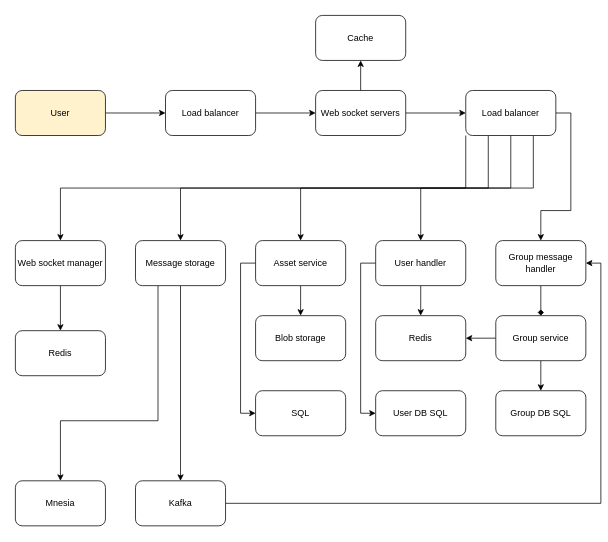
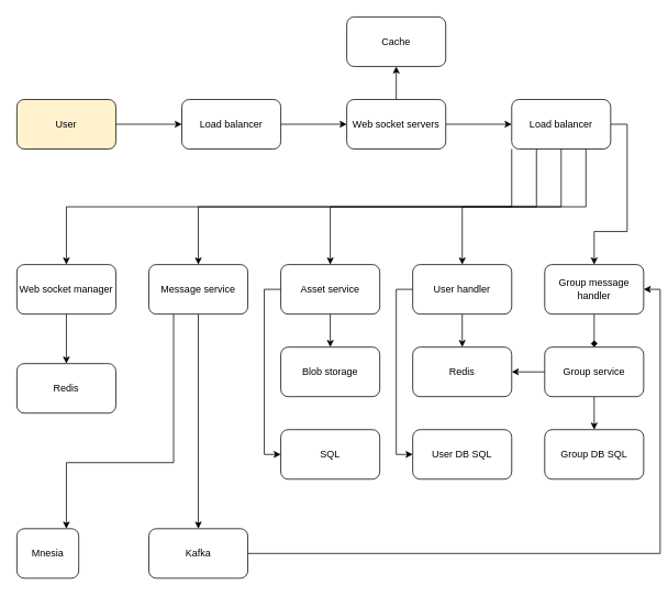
  <mxCell id="0" />
  <mxCell id="1" parent="0" />
  <mxCell id="2" style="edgeStyle=orthogonalEdgeStyle;rounded=0;orthogonalLoop=1;jettySize=auto;html=1;exitX=1;exitY=0.5;exitDx=0;exitDy=0;entryX=0;entryY=0.5;entryDx=0;entryDy=0;" parent="1" source="3" target="5" edge="1"><mxGeometry relative="1" as="geometry" /></mxCell>
  <mxCell id="3" value="User" style="rounded=1;whiteSpace=wrap;html=1;fillColor=#fff2cc;" parent="1" vertex="1"><mxGeometry x="20" y="120" width="120" height="60" as="geometry" /></mxCell>
  <mxCell id="4" style="edgeStyle=orthogonalEdgeStyle;rounded=0;orthogonalLoop=1;jettySize=auto;html=1;exitX=1;exitY=0.5;exitDx=0;exitDy=0;entryX=0;entryY=0.5;entryDx=0;entryDy=0;" parent="1" source="5" target="8" edge="1"><mxGeometry relative="1" as="geometry" /></mxCell>
  <mxCell id="5" value="Load balancer" style="rounded=1;whiteSpace=wrap;html=1;" parent="1" vertex="1"><mxGeometry x="220" y="120" width="120" height="60" as="geometry" /></mxCell>
  <mxCell id="6" style="edgeStyle=orthogonalEdgeStyle;rounded=0;orthogonalLoop=1;jettySize=auto;html=1;exitX=1;exitY=0.5;exitDx=0;exitDy=0;entryX=0;entryY=0.5;entryDx=0;entryDy=0;" parent="1" source="8" target="14" edge="1"><mxGeometry relative="1" as="geometry" /></mxCell>
  <mxCell id="7" style="edgeStyle=orthogonalEdgeStyle;rounded=0;orthogonalLoop=1;jettySize=auto;html=1;exitX=0.5;exitY=0;exitDx=0;exitDy=0;entryX=0.5;entryY=1;entryDx=0;entryDy=0;" parent="1" source="8" target="30" edge="1"><mxGeometry relative="1" as="geometry" /></mxCell>
  <mxCell id="8" value="Web socket servers" style="rounded=1;whiteSpace=wrap;html=1;" parent="1" vertex="1"><mxGeometry x="420" y="120" width="120" height="60" as="geometry" /></mxCell>
  <mxCell id="9" style="edgeStyle=orthogonalEdgeStyle;rounded=0;orthogonalLoop=1;jettySize=auto;html=1;exitX=0;exitY=1;exitDx=0;exitDy=0;entryX=0.5;entryY=0;entryDx=0;entryDy=0;" parent="1" source="14" target="16" edge="1"><mxGeometry relative="1" as="geometry" /></mxCell>
  <mxCell id="10" style="edgeStyle=orthogonalEdgeStyle;rounded=0;orthogonalLoop=1;jettySize=auto;html=1;exitX=0.25;exitY=1;exitDx=0;exitDy=0;entryX=0.5;entryY=0;entryDx=0;entryDy=0;" parent="1" source="14" target="19" edge="1"><mxGeometry relative="1" as="geometry" /></mxCell>
  <mxCell id="11" style="edgeStyle=orthogonalEdgeStyle;rounded=0;orthogonalLoop=1;jettySize=auto;html=1;exitX=0.5;exitY=1;exitDx=0;exitDy=0;entryX=0.5;entryY=0;entryDx=0;entryDy=0;" parent="1" source="14" target="22" edge="1"><mxGeometry relative="1" as="geometry" /></mxCell>
  <mxCell id="12" style="edgeStyle=orthogonalEdgeStyle;rounded=0;orthogonalLoop=1;jettySize=auto;html=1;exitX=0.75;exitY=1;exitDx=0;exitDy=0;entryX=0.5;entryY=0;entryDx=0;entryDy=0;" parent="1" source="14" target="25" edge="1"><mxGeometry relative="1" as="geometry" /></mxCell>
  <mxCell id="13" style="edgeStyle=orthogonalEdgeStyle;rounded=0;orthogonalLoop=1;jettySize=auto;html=1;exitX=1;exitY=0.5;exitDx=0;exitDy=0;entryX=0.5;entryY=0;entryDx=0;entryDy=0;" edge="1" parent="1" source="14" target="27"><mxGeometry relative="1" as="geometry"><Array as="points"><mxPoint x="760" y="150" /><mxPoint x="760" y="280" /><mxPoint x="720" y="280" /></Array></mxGeometry></mxCell>
  <mxCell id="14" value="Load balancer" style="rounded=1;whiteSpace=wrap;html=1;" parent="1" vertex="1"><mxGeometry x="620" y="120" width="120" height="60" as="geometry" /></mxCell>
  <mxCell id="15" style="edgeStyle=orthogonalEdgeStyle;rounded=0;orthogonalLoop=1;jettySize=auto;html=1;exitX=0.5;exitY=1;exitDx=0;exitDy=0;" edge="1" parent="1" source="16" target="36"><mxGeometry relative="1" as="geometry" /></mxCell>
  <mxCell id="16" value="Web socket manager" style="rounded=1;whiteSpace=wrap;html=1;" parent="1" vertex="1"><mxGeometry x="20" y="320" width="120" height="60" as="geometry" /></mxCell>
  <mxCell id="17" style="edgeStyle=orthogonalEdgeStyle;rounded=0;orthogonalLoop=1;jettySize=auto;html=1;exitX=0.5;exitY=1;exitDx=0;exitDy=0;entryX=0.5;entryY=0;entryDx=0;entryDy=0;" parent="1" source="19" target="32" edge="1"><mxGeometry relative="1" as="geometry" /></mxCell>
  <mxCell id="18" style="edgeStyle=orthogonalEdgeStyle;rounded=0;orthogonalLoop=1;jettySize=auto;html=1;exitX=0.25;exitY=1;exitDx=0;exitDy=0;" parent="1" source="19" target="35" edge="1"><mxGeometry relative="1" as="geometry"><Array as="points"><mxPoint x="210" y="560" /><mxPoint x="80" y="560" /></Array></mxGeometry></mxCell>
- <mxCell id="19" value="Message storage" style="rounded=1;whiteSpace=wrap;html=1;" parent="1" vertex="1"><mxGeometry x="180" y="320" width="120" height="60" as="geometry" /></mxCell>
+ <mxCell id="19" value="Message service" style="rounded=1;whiteSpace=wrap;html=1;" parent="1" vertex="1"><mxGeometry x="180" y="320" width="120" height="60" as="geometry" /></mxCell>
  <mxCell id="20" style="edgeStyle=orthogonalEdgeStyle;rounded=0;orthogonalLoop=1;jettySize=auto;html=1;exitX=0.5;exitY=1;exitDx=0;exitDy=0;entryX=0.5;entryY=0;entryDx=0;entryDy=0;" edge="1" parent="1" source="22" target="29"><mxGeometry relative="1" as="geometry" /></mxCell>
  <mxCell id="21" style="edgeStyle=orthogonalEdgeStyle;rounded=0;orthogonalLoop=1;jettySize=auto;html=1;exitX=0;exitY=0.5;exitDx=0;exitDy=0;entryX=0;entryY=0.5;entryDx=0;entryDy=0;" edge="1" parent="1" source="22" target="28"><mxGeometry relative="1" as="geometry" /></mxCell>
  <mxCell id="22" value="Asset service" style="rounded=1;whiteSpace=wrap;html=1;" parent="1" vertex="1"><mxGeometry x="340" y="320" width="120" height="60" as="geometry" /></mxCell>
  <mxCell id="23" style="edgeStyle=orthogonalEdgeStyle;rounded=0;orthogonalLoop=1;jettySize=auto;html=1;exitX=0.5;exitY=1;exitDx=0;exitDy=0;entryX=0.5;entryY=0;entryDx=0;entryDy=0;" parent="1" source="25" target="34" edge="1"><mxGeometry relative="1" as="geometry" /></mxCell>
  <mxCell id="24" style="edgeStyle=orthogonalEdgeStyle;rounded=0;orthogonalLoop=1;jettySize=auto;html=1;exitX=0;exitY=0.5;exitDx=0;exitDy=0;entryX=0;entryY=0.5;entryDx=0;entryDy=0;" edge="1" parent="1" source="25" target="37"><mxGeometry relative="1" as="geometry" /></mxCell>
  <mxCell id="25" value="User handler" style="rounded=1;whiteSpace=wrap;html=1;" parent="1" vertex="1"><mxGeometry x="500" y="320" width="120" height="60" as="geometry" /></mxCell>
  <mxCell id="26" style="edgeStyle=orthogonalEdgeStyle;rounded=0;orthogonalLoop=1;jettySize=auto;html=1;exitX=0.5;exitY=1;exitDx=0;exitDy=0;entryX=0.5;entryY=0;entryDx=0;entryDy=0;endArrow=diamond;" edge="1" parent="1" source="27" target="40"><mxGeometry relative="1" as="geometry" /></mxCell>
  <mxCell id="27" value="Group message handler" style="rounded=1;whiteSpace=wrap;html=1;" parent="1" vertex="1"><mxGeometry x="660" y="320" width="120" height="60" as="geometry" /></mxCell>
  <mxCell id="28" value="SQL" style="rounded=1;whiteSpace=wrap;html=1;" parent="1" vertex="1"><mxGeometry x="340" y="520" width="120" height="60" as="geometry" /></mxCell>
  <mxCell id="29" value="Blob storage" style="rounded=1;whiteSpace=wrap;html=1;" parent="1" vertex="1"><mxGeometry x="340" y="420" width="120" height="60" as="geometry" /></mxCell>
  <mxCell id="30" value="Cache" style="rounded=1;whiteSpace=wrap;html=1;" parent="1" vertex="1"><mxGeometry x="420" y="20" width="120" height="60" as="geometry" /></mxCell>
  <mxCell id="31" style="edgeStyle=orthogonalEdgeStyle;rounded=0;orthogonalLoop=1;jettySize=auto;html=1;exitX=1;exitY=0.5;exitDx=0;exitDy=0;entryX=1;entryY=0.5;entryDx=0;entryDy=0;" edge="1" parent="1" source="32" target="27"><mxGeometry relative="1" as="geometry" /></mxCell>
  <mxCell id="32" value="Kafka" style="rounded=1;whiteSpace=wrap;html=1;" parent="1" vertex="1"><mxGeometry x="180" y="640" width="120" height="60" as="geometry" /></mxCell>
  <mxCell id="33" value="Group DB SQL" style="rounded=1;whiteSpace=wrap;html=1;" parent="1" vertex="1"><mxGeometry x="660" y="520" width="120" height="60" as="geometry" /></mxCell>
  <mxCell id="34" value="Redis" style="rounded=1;whiteSpace=wrap;html=1;" parent="1" vertex="1"><mxGeometry x="500" y="420" width="120" height="60" as="geometry" /></mxCell>
- <mxCell id="35" value="Mnesia" style="rounded=1;whiteSpace=wrap;html=1;" parent="1" vertex="1"><mxGeometry x="20" y="640" width="120" height="60" as="geometry" /></mxCell>
+ <mxCell id="35" value="Mnesia" style="rounded=1;whiteSpace=wrap;html=1;" parent="1" vertex="1"><mxGeometry x="20" y="640" width="75" height="60" as="geometry" /></mxCell>
  <mxCell id="36" value="Redis" style="rounded=1;whiteSpace=wrap;html=1;" vertex="1" parent="1"><mxGeometry x="20" y="440" width="120" height="60" as="geometry" /></mxCell>
  <mxCell id="37" value="User DB SQL" style="rounded=1;whiteSpace=wrap;html=1;" vertex="1" parent="1"><mxGeometry x="500" y="520" width="120" height="60" as="geometry" /></mxCell>
  <mxCell id="38" style="edgeStyle=orthogonalEdgeStyle;rounded=0;orthogonalLoop=1;jettySize=auto;html=1;exitX=0;exitY=0.5;exitDx=0;exitDy=0;entryX=1;entryY=0.5;entryDx=0;entryDy=0;" edge="1" parent="1" source="40" target="34"><mxGeometry relative="1" as="geometry" /></mxCell>
  <mxCell id="39" style="edgeStyle=orthogonalEdgeStyle;rounded=0;orthogonalLoop=1;jettySize=auto;html=1;exitX=0.5;exitY=1;exitDx=0;exitDy=0;entryX=0.5;entryY=0;entryDx=0;entryDy=0;" edge="1" parent="1" source="40" target="33"><mxGeometry relative="1" as="geometry" /></mxCell>
  <mxCell id="40" value="Group service" style="rounded=1;whiteSpace=wrap;html=1;" vertex="1" parent="1"><mxGeometry x="660" y="420" width="120" height="60" as="geometry" /></mxCell>
